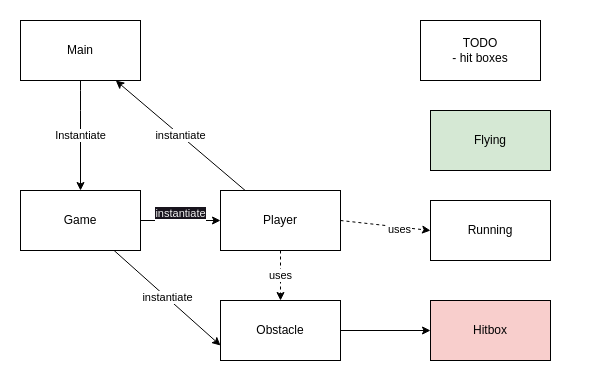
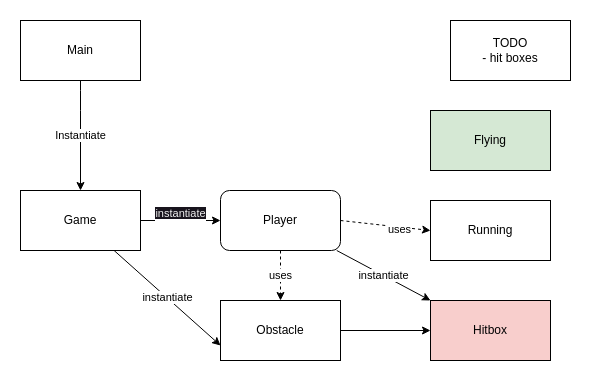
  <mxCell id="0" />
  <mxCell id="1" parent="0" />
  <mxCell id="2" value="Instantiate" style="edgeStyle=none;html=1;entryX=0.5;entryY=0;entryDx=0;entryDy=0;" parent="1" source="3" target="13" edge="1"><mxGeometry relative="1" as="geometry"><Array as="points"><mxPoint x="80" y="100" /></Array></mxGeometry></mxCell>
  <mxCell id="3" value="Main" style="whiteSpace=wrap;html=1;" parent="1" vertex="1"><mxGeometry x="20" y="20" width="120" height="60" as="geometry" /></mxCell>
  <mxCell id="4" value="Running" style="whiteSpace=wrap;html=1;" parent="1" vertex="1"><mxGeometry x="430" y="200" width="120" height="60" as="geometry" /></mxCell>
  <mxCell id="5" value="Flying" style="whiteSpace=wrap;html=1;fillColor=#d5e8d4;" parent="1" vertex="1"><mxGeometry x="430" y="110" width="120" height="60" as="geometry" /></mxCell>
  <mxCell id="6" value="uses" style="edgeStyle=none;html=1;dashed=1;" parent="1" source="10" target="15" edge="1"><mxGeometry relative="1" as="geometry" /></mxCell>
  <mxCell id="7" style="edgeStyle=none;html=1;exitX=1;exitY=0.5;exitDx=0;exitDy=0;entryX=0;entryY=0.5;entryDx=0;entryDy=0;dashed=1;" parent="1" source="10" target="4" edge="1"><mxGeometry relative="1" as="geometry" /></mxCell>
  <mxCell id="8" value="uses" style="edgeLabel;html=1;align=center;verticalAlign=middle;resizable=0;points=[];" parent="7" vertex="1" connectable="0"><mxGeometry x="0.297" y="-2" relative="1" as="geometry"><mxPoint as="offset" /></mxGeometry></mxCell>
- <mxCell id="9" value="instantiate" style="edgeStyle=none;html=1;" edge="1" parent="1" source="10" target="3"><mxGeometry relative="1" as="geometry" /></mxCell>
- <mxCell id="10" value="Player" style="whiteSpace=wrap;html=1;" parent="1" vertex="1"><mxGeometry x="220" y="190" width="120" height="60" as="geometry" /></mxCell>
+ <mxCell id="9" value="instantiate" style="edgeStyle=none;html=1;entryX=0;entryY=0;entryDx=0;entryDy=0;" edge="1" parent="1" source="10" target="17"><mxGeometry relative="1" as="geometry" /></mxCell>
+ <mxCell id="10" value="Player" style="whiteSpace=wrap;html=1;rounded=1;" parent="1" vertex="1"><mxGeometry x="220" y="190" width="120" height="60" as="geometry" /></mxCell>
  <mxCell id="11" value="instantiate" style="edgeStyle=none;html=1;entryX=0;entryY=0.75;entryDx=0;entryDy=0;" edge="1" parent="1" source="13" target="15"><mxGeometry relative="1" as="geometry" /></mxCell>
  <mxCell id="12" value="&#10;&lt;span style=&quot;color: rgb(240, 240, 240); font-family: Helvetica; font-size: 11px; font-style: normal; font-variant-ligatures: normal; font-variant-caps: normal; font-weight: 400; letter-spacing: normal; orphans: 2; text-align: center; text-indent: 0px; text-transform: none; widows: 2; word-spacing: 0px; -webkit-text-stroke-width: 0px; background-color: rgb(24, 20, 29); text-decoration-thickness: initial; text-decoration-style: initial; text-decoration-color: initial; float: none; display: inline !important;&quot;&gt;instantiate&lt;/span&gt;&#10;&#10;" style="edgeStyle=none;html=1;entryX=0;entryY=0.5;entryDx=0;entryDy=0;" edge="1" parent="1" source="13" target="10"><mxGeometry relative="1" as="geometry" /></mxCell>
  <mxCell id="13" value="Game" style="whiteSpace=wrap;html=1;" parent="1" vertex="1"><mxGeometry x="20" y="190" width="120" height="60" as="geometry" /></mxCell>
  <mxCell id="14" style="edgeStyle=none;html=1;entryX=0;entryY=0.5;entryDx=0;entryDy=0;" edge="1" parent="1" source="15" target="17"><mxGeometry relative="1" as="geometry" /></mxCell>
  <mxCell id="15" value="Obstacle" style="whiteSpace=wrap;html=1;" parent="1" vertex="1"><mxGeometry x="220" y="300" width="120" height="60" as="geometry" /></mxCell>
- <mxCell id="16" value="TODO&lt;br&gt;- hit boxes" style="whiteSpace=wrap;html=1;" parent="1" vertex="1"><mxGeometry x="420" y="20" width="120" height="60" as="geometry" /></mxCell>
+ <mxCell id="16" value="TODO&lt;br&gt;- hit boxes" style="whiteSpace=wrap;html=1;" parent="1" vertex="1"><mxGeometry x="450" y="20" width="120" height="60" as="geometry" /></mxCell>
  <mxCell id="17" value="Hitbox" style="whiteSpace=wrap;html=1;fillColor=#f8cecc;" vertex="1" parent="1"><mxGeometry x="430" y="300" width="120" height="60" as="geometry" /></mxCell>
